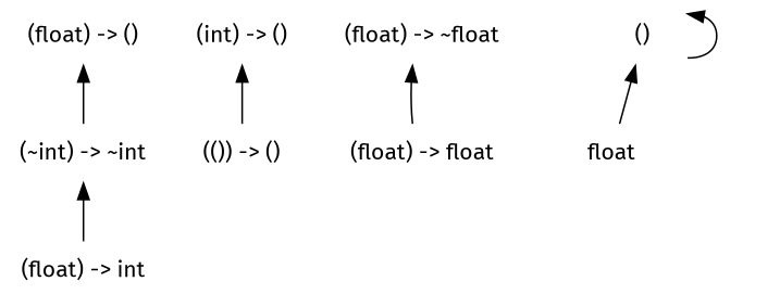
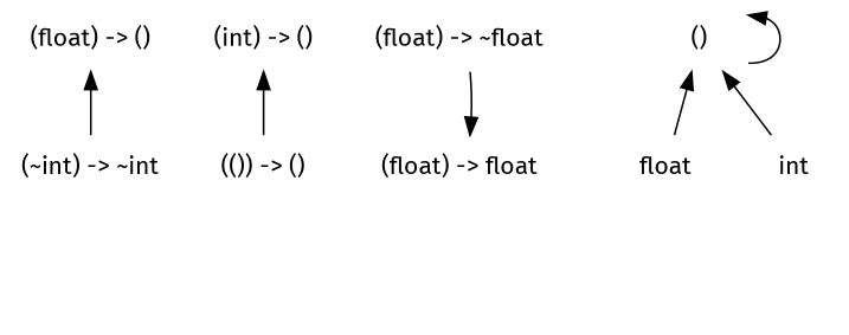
  digraph {
    fontname="Fira Sans"
    node [fontname="Fira Sans" shape=none]
    edge [dir=back fontname="Fira Sans"]
    "(float) -> ()"
    "(~int) -> ~int"
    "(int) -> ()"
    "(()) -> ()"
-   "(float) -> int"
    "(float) -> ~float"
    "(float) -> float"
    "()"
    float
+   int
    "(float) -> ()" -> "(~int) -> ~int"
-   "(~int) -> ~int" -> "(float) -> int"
    "(int) -> ()" -> "(()) -> ()"
-   "(float) -> ~float" -> "(float) -> float"
+   "(float) -> float" -> "(float) -> ~float"
    "()" -> "()"
    "()" -> float
+   "()" -> int
  }
